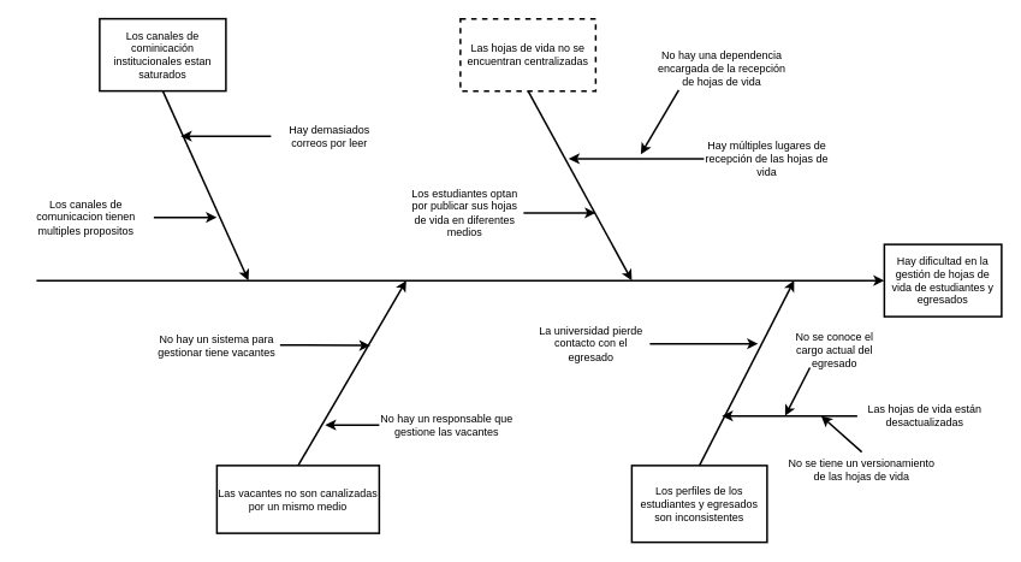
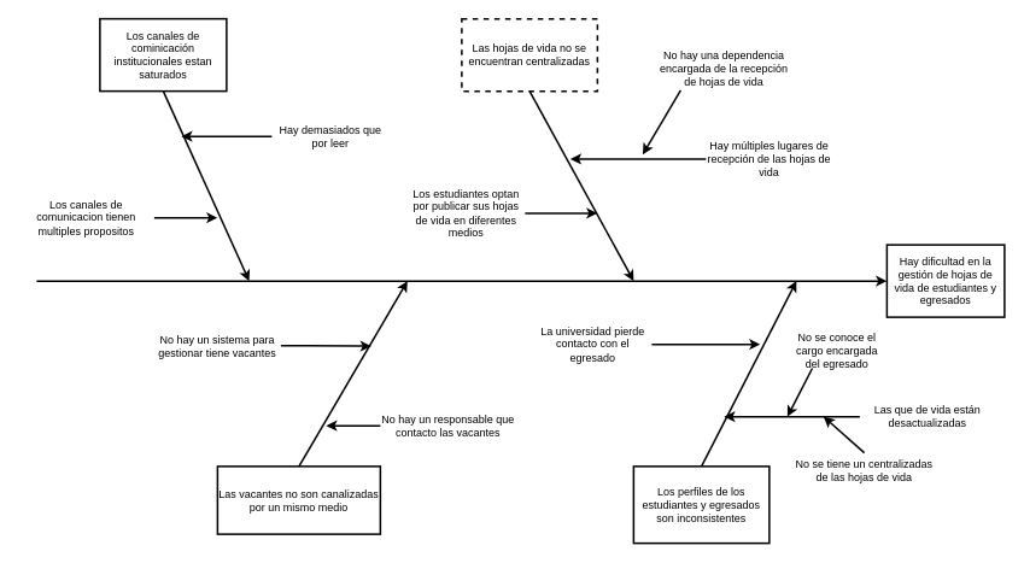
  <mxCell id="0" />
  <mxCell id="1" parent="0" />
  <mxCell id="2" value="Hay dificultad en la gestión de hojas de vida de estudiantes y egresados" style="rounded=0;whiteSpace=wrap;html=1;strokeWidth=2;" parent="1" vertex="1"><mxGeometry x="980" y="270" width="130" height="80" as="geometry" /></mxCell>
  <mxCell id="3" value="" style="endArrow=classic;html=1;entryX=0;entryY=0.5;entryDx=0;entryDy=0;strokeWidth=2;" parent="1" target="2" edge="1"><mxGeometry width="50" height="50" relative="1" as="geometry"><mxPoint x="40" y="310" as="sourcePoint" /><mxPoint x="820" y="330" as="targetPoint" /></mxGeometry></mxCell>
  <mxCell id="4" value="Las hojas de vida no se encuentran centralizadas" style="rounded=0;whiteSpace=wrap;html=1;strokeWidth=2;dashed=1;" parent="1" vertex="1"><mxGeometry x="510" y="20" width="150" height="80" as="geometry" /></mxCell>
  <mxCell id="5" value="Los perfiles de los estudiantes y egresados son inconsistentes" style="rounded=0;whiteSpace=wrap;html=1;strokeWidth=2;" parent="1" vertex="1"><mxGeometry x="700" y="515" width="150" height="85" as="geometry" /></mxCell>
  <mxCell id="6" value="Las vacantes no son canalizadas por un mismo medio" style="rounded=0;whiteSpace=wrap;html=1;strokeWidth=2;" parent="1" vertex="1"><mxGeometry x="240" y="515" width="180" height="75" as="geometry" /></mxCell>
  <mxCell id="7" value="" style="endArrow=classic;html=1;strokeWidth=2;exitX=0.5;exitY=1;exitDx=0;exitDy=0;" parent="1" source="4" edge="1"><mxGeometry width="50" height="50" relative="1" as="geometry"><mxPoint x="860" y="330" as="sourcePoint" /><mxPoint x="700" y="310" as="targetPoint" /></mxGeometry></mxCell>
  <mxCell id="8" value="" style="endArrow=classic;html=1;strokeWidth=2;exitX=0.5;exitY=0;exitDx=0;exitDy=0;" parent="1" source="5" edge="1"><mxGeometry width="50" height="50" relative="1" as="geometry"><mxPoint x="860" y="330" as="sourcePoint" /><mxPoint x="880" y="310" as="targetPoint" /></mxGeometry></mxCell>
  <mxCell id="9" value="" style="endArrow=classic;html=1;strokeWidth=2;exitX=0.5;exitY=0;exitDx=0;exitDy=0;" parent="1" source="6" edge="1"><mxGeometry width="50" height="50" relative="1" as="geometry"><mxPoint x="860" y="330" as="sourcePoint" /><mxPoint x="450" y="310" as="targetPoint" /></mxGeometry></mxCell>
  <mxCell id="10" style="edgeStyle=orthogonalEdgeStyle;rounded=0;orthogonalLoop=1;jettySize=auto;html=1;strokeWidth=2;" parent="1" source="11" edge="1"><mxGeometry relative="1" as="geometry"><mxPoint x="660" y="235" as="targetPoint" /></mxGeometry></mxCell>
  <mxCell id="11" value="Los estudiantes optan por publicar sus hojas de vida en diferentes medios" style="text;html=1;strokeColor=none;fillColor=none;align=center;verticalAlign=middle;whiteSpace=wrap;rounded=0;" parent="1" vertex="1"><mxGeometry x="450" y="200" width="130" height="70" as="geometry" /></mxCell>
  <mxCell id="12" style="edgeStyle=orthogonalEdgeStyle;rounded=0;orthogonalLoop=1;jettySize=auto;html=1;strokeWidth=2;exitX=0;exitY=0.5;exitDx=0;exitDy=0;" parent="1" source="13" edge="1"><mxGeometry relative="1" as="geometry"><mxPoint x="630" y="175" as="targetPoint" /><mxPoint x="690" y="144.76" as="sourcePoint" /><Array as="points"><mxPoint x="750" y="175" /><mxPoint x="750" y="175" /></Array></mxGeometry></mxCell>
  <mxCell id="13" value="Hay múltiples lugares de recepción de las hojas de vida" style="text;html=1;strokeColor=none;fillColor=none;align=center;verticalAlign=middle;whiteSpace=wrap;rounded=0;" parent="1" vertex="1"><mxGeometry x="780" y="150" width="140" height="50" as="geometry" /></mxCell>
  <mxCell id="14" style="edgeStyle=orthogonalEdgeStyle;rounded=0;orthogonalLoop=1;jettySize=auto;html=1;exitX=0;exitY=0.5;exitDx=0;exitDy=0;strokeWidth=2;" parent="1" source="15" edge="1"><mxGeometry relative="1" as="geometry"><mxPoint x="800" y="460" as="targetPoint" /></mxGeometry></mxCell>
- <mxCell id="15" value="Las hojas de vida están desactualizadas" style="text;html=1;strokeColor=none;fillColor=none;align=center;verticalAlign=middle;whiteSpace=wrap;rounded=0;" parent="1" vertex="1"><mxGeometry x="950" y="440" width="150" height="40" as="geometry" /></mxCell>
+ <mxCell id="15" value="Las que de vida están desactualizadas" style="text;html=1;strokeColor=none;fillColor=none;align=center;verticalAlign=middle;whiteSpace=wrap;rounded=0;" parent="1" vertex="1"><mxGeometry x="950" y="440" width="150" height="40" as="geometry" /></mxCell>
  <mxCell id="16" value="" style="endArrow=classic;html=1;strokeWidth=2;exitX=0.5;exitY=1;exitDx=0;exitDy=0;" parent="1" source="17" edge="1"><mxGeometry width="50" height="50" relative="1" as="geometry"><mxPoint x="180" y="110" as="sourcePoint" /><mxPoint x="275" y="310" as="targetPoint" /></mxGeometry></mxCell>
  <mxCell id="17" value="Los canales de cominicación institucionales estan saturados" style="rounded=0;whiteSpace=wrap;html=1;strokeWidth=2;" parent="1" vertex="1"><mxGeometry x="110" y="20" width="140" height="80" as="geometry" /></mxCell>
  <mxCell id="18" style="rounded=0;orthogonalLoop=1;jettySize=auto;html=1;exitX=0.25;exitY=1;exitDx=0;exitDy=0;strokeWidth=2;" parent="1" source="19" edge="1"><mxGeometry relative="1" as="geometry"><mxPoint x="870" y="460" as="targetPoint" /></mxGeometry></mxCell>
- <mxCell id="19" value="No se conoce el cargo actual del egresado" style="text;html=1;strokeColor=none;fillColor=none;align=center;verticalAlign=middle;whiteSpace=wrap;rounded=0;" parent="1" vertex="1"><mxGeometry x="870" y="366.5" width="110" height="40" as="geometry" /></mxCell>
+ <mxCell id="19" value="No se conoce el cargo encargada del egresado" style="text;html=1;strokeColor=none;fillColor=none;align=center;verticalAlign=middle;whiteSpace=wrap;rounded=0;" parent="1" vertex="1"><mxGeometry x="870" y="366.5" width="110" height="40" as="geometry" /></mxCell>
  <mxCell id="20" value="La universidad pierde contacto con el egresado " style="text;html=1;strokeColor=none;fillColor=none;align=center;verticalAlign=middle;whiteSpace=wrap;rounded=0;" parent="1" vertex="1"><mxGeometry x="590" y="356.5" width="130" height="47" as="geometry" /></mxCell>
  <mxCell id="21" style="rounded=0;orthogonalLoop=1;jettySize=auto;html=1;exitX=0.5;exitY=0;exitDx=0;exitDy=0;strokeWidth=2;" parent="1" source="22" edge="1"><mxGeometry relative="1" as="geometry"><mxPoint x="910" y="460" as="targetPoint" /></mxGeometry></mxCell>
- <mxCell id="22" value="No se tiene un versionamiento de las hojas de vida" style="text;html=1;strokeColor=none;fillColor=none;align=center;verticalAlign=middle;whiteSpace=wrap;rounded=0;" parent="1" vertex="1"><mxGeometry x="870" y="500" width="170" height="40" as="geometry" /></mxCell>
+ <mxCell id="22" value="No se tiene un centralizadas de las hojas de vida" style="text;html=1;strokeColor=none;fillColor=none;align=center;verticalAlign=middle;whiteSpace=wrap;rounded=0;" parent="1" vertex="1"><mxGeometry x="870" y="500" width="170" height="40" as="geometry" /></mxCell>
  <mxCell id="23" style="edgeStyle=orthogonalEdgeStyle;rounded=0;orthogonalLoop=1;jettySize=auto;html=1;strokeWidth=2;exitX=1;exitY=0.5;exitDx=0;exitDy=0;" parent="1" source="20" edge="1"><mxGeometry relative="1" as="geometry"><mxPoint x="840" y="380" as="targetPoint" /><mxPoint x="750" y="480" as="sourcePoint" /></mxGeometry></mxCell>
  <mxCell id="24" style="edgeStyle=none;rounded=0;orthogonalLoop=1;jettySize=auto;html=1;strokeWidth=2;exitX=0;exitY=0.5;exitDx=0;exitDy=0;" parent="1" source="25" edge="1"><mxGeometry relative="1" as="geometry"><mxPoint x="200" y="150" as="targetPoint" /><mxPoint x="240" y="150" as="sourcePoint" /></mxGeometry></mxCell>
- <mxCell id="25" value="Hay demasiados correos por leer" style="text;html=1;strokeColor=none;fillColor=none;align=center;verticalAlign=middle;whiteSpace=wrap;rounded=0;" parent="1" vertex="1"><mxGeometry x="300" y="130" width="130" height="40" as="geometry" /></mxCell>
+ <mxCell id="25" value="Hay demasiados que por leer" style="text;html=1;strokeColor=none;fillColor=none;align=center;verticalAlign=middle;whiteSpace=wrap;rounded=0;" parent="1" vertex="1"><mxGeometry x="300" y="130" width="130" height="40" as="geometry" /></mxCell>
  <mxCell id="26" style="edgeStyle=none;rounded=0;orthogonalLoop=1;jettySize=auto;html=1;exitX=1;exitY=0.5;exitDx=0;exitDy=0;strokeWidth=2;" parent="1" source="27" edge="1"><mxGeometry relative="1" as="geometry"><mxPoint x="410" y="382" as="targetPoint" /></mxGeometry></mxCell>
  <mxCell id="27" value="No hay un sistema para gestionar tiene vacantes" style="text;html=1;strokeColor=none;fillColor=none;align=center;verticalAlign=middle;whiteSpace=wrap;rounded=0;" parent="1" vertex="1"><mxGeometry x="170" y="356.5" width="140" height="50" as="geometry" /></mxCell>
  <mxCell id="28" style="edgeStyle=none;rounded=0;orthogonalLoop=1;jettySize=auto;html=1;exitX=0;exitY=0.5;exitDx=0;exitDy=0;strokeWidth=2;" parent="1" source="29" edge="1"><mxGeometry relative="1" as="geometry"><mxPoint x="360" y="470" as="targetPoint" /></mxGeometry></mxCell>
- <mxCell id="29" value="No hay un responsable que gestione las vacantes" style="text;html=1;strokeColor=none;fillColor=none;align=center;verticalAlign=middle;whiteSpace=wrap;rounded=0;" parent="1" vertex="1"><mxGeometry x="420" y="450" width="150" height="40" as="geometry" /></mxCell>
+ <mxCell id="29" value="No hay un responsable que contacto las vacantes" style="text;html=1;strokeColor=none;fillColor=none;align=center;verticalAlign=middle;whiteSpace=wrap;rounded=0;" parent="1" vertex="1"><mxGeometry x="420" y="450" width="150" height="40" as="geometry" /></mxCell>
  <mxCell id="30" value="No hay una dependencia encargada de la recepción de hojas de vida" style="text;html=1;strokeColor=none;fillColor=none;align=center;verticalAlign=middle;whiteSpace=wrap;rounded=0;" parent="1" vertex="1"><mxGeometry x="720" y="50" width="160" height="50" as="geometry" /></mxCell>
  <mxCell id="31" style="orthogonalLoop=1;jettySize=auto;html=1;strokeWidth=2;exitX=0.2;exitY=0.98;exitDx=0;exitDy=0;exitPerimeter=0;" parent="1" source="30" edge="1"><mxGeometry relative="1" as="geometry"><mxPoint x="710" y="170" as="targetPoint" /><mxPoint x="740" y="270" as="sourcePoint" /></mxGeometry></mxCell>
  <mxCell id="32" style="edgeStyle=orthogonalEdgeStyle;rounded=0;orthogonalLoop=1;jettySize=auto;html=1;exitX=1;exitY=0.5;exitDx=0;exitDy=0;strokeWidth=2;" parent="1" source="33" edge="1"><mxGeometry relative="1" as="geometry"><mxPoint x="240" y="240" as="targetPoint" /></mxGeometry></mxCell>
  <mxCell id="33" value="Los canales de comunicacion tienen multiples propositos" style="text;html=1;strokeColor=none;fillColor=none;align=center;verticalAlign=middle;whiteSpace=wrap;rounded=0;" parent="1" vertex="1"><mxGeometry x="20" y="210" width="150" height="60" as="geometry" /></mxCell>
